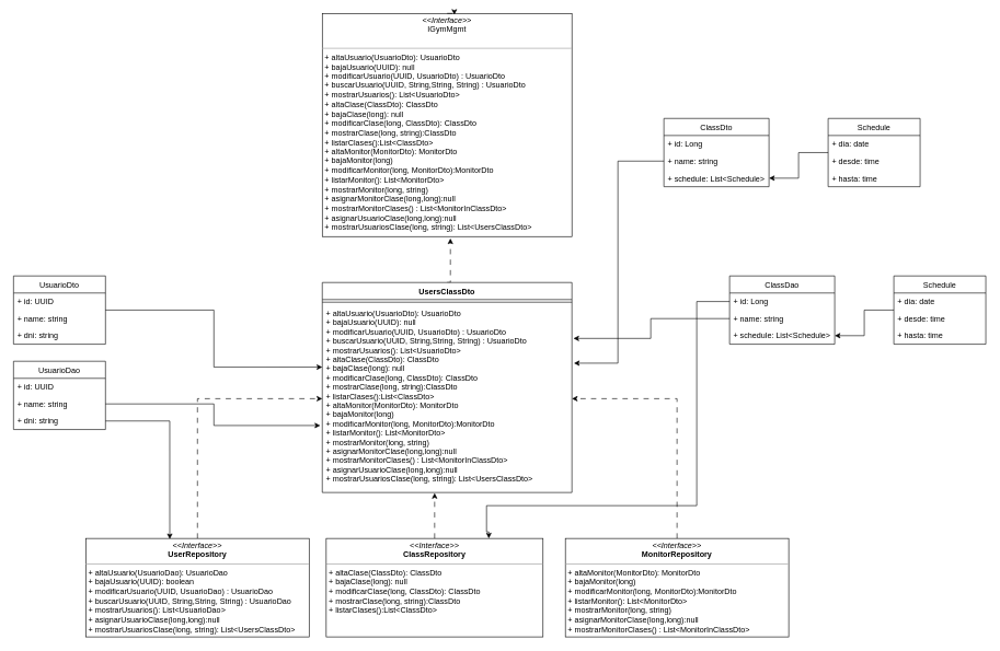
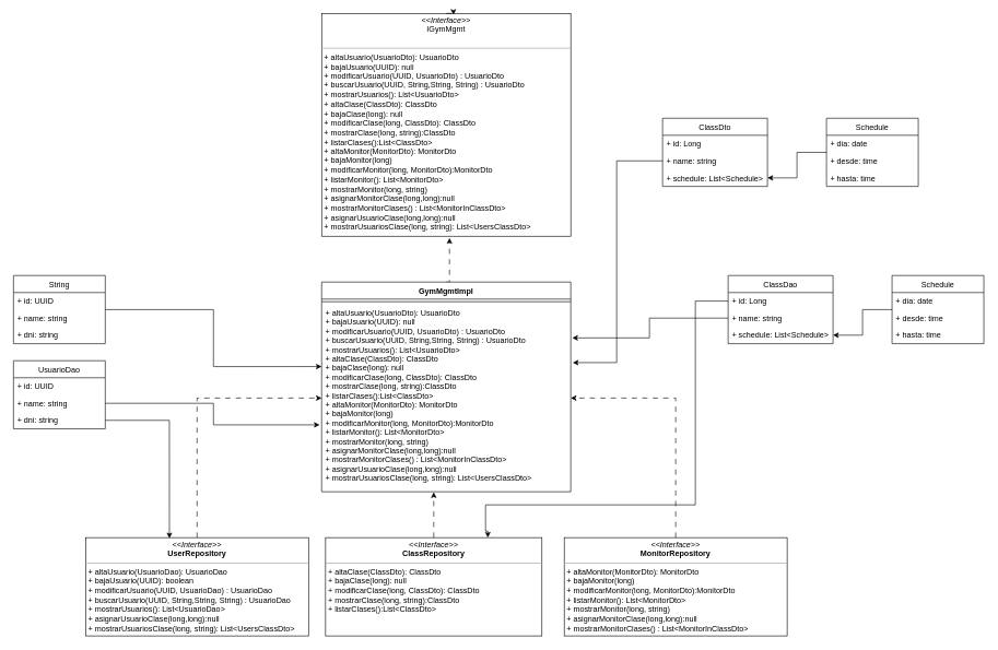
  <mxCell id="0" />
  <mxCell id="1" parent="0" />
  <mxCell id="2" value="" style="edgeStyle=orthogonalEdgeStyle;rounded=0;orthogonalLoop=1;jettySize=auto;html=1;dashed=1;dashPattern=8 8;entryX=0.5;entryY=1.01;entryDx=0;entryDy=0;exitX=0.5;exitY=0;exitDx=0;exitDy=0;entryPerimeter=0;" edge="1" parent="1" source="3"><mxGeometry relative="1" as="geometry"><mxPoint x="684" y="540" as="sourcePoint" /><mxPoint x="685" y="362.86" as="targetPoint" /><Array as="points"><mxPoint x="685" y="390" /><mxPoint x="685" y="390" /></Array></mxGeometry></mxCell>
- <mxCell id="3" value="UsersClassDto" style="swimlane;fontStyle=1;align=center;verticalAlign=top;childLayout=stackLayout;horizontal=1;startSize=26;horizontalStack=0;resizeParent=1;resizeParentMax=0;resizeLast=0;collapsible=1;marginBottom=0;" vertex="1" parent="1"><mxGeometry x="490" y="430" width="380" height="320" as="geometry"><mxRectangle x="450" y="-440" width="100" height="30" as="alternateBounds" /></mxGeometry></mxCell>
+ <mxCell id="3" value="GymMgmtImpl" style="swimlane;fontStyle=1;align=center;verticalAlign=top;childLayout=stackLayout;horizontal=1;startSize=26;horizontalStack=0;resizeParent=1;resizeParentMax=0;resizeLast=0;collapsible=1;marginBottom=0;" vertex="1" parent="1"><mxGeometry x="490" y="430" width="380" height="320" as="geometry"><mxRectangle x="450" y="-440" width="100" height="30" as="alternateBounds" /></mxGeometry></mxCell>
  <mxCell id="4" value="" style="line;strokeWidth=1;fillColor=none;align=left;verticalAlign=middle;spacingTop=-1;spacingLeft=3;spacingRight=3;rotatable=0;labelPosition=right;points=[];portConstraint=eastwest;strokeColor=inherit;" vertex="1" parent="3"><mxGeometry y="26" width="380" height="8" as="geometry" /></mxCell>
  <mxCell id="5" value="+ altaUsuario(UsuarioDto): UsuarioDto&#10;+ bajaUsuario(UUID): null&#10;+ modificarUsuario(UUID, UsuarioDto) : UsuarioDto&#10;+ buscarUsuario(UUID, String,String, String) : UsuarioDto&#10;+ mostrarUsuarios(): List&lt;UsuarioDto&gt;&#10;+ altaClase(ClassDto): ClassDto&#10;+ bajaClase(long): null&#10;+ modificarClase(long, ClassDto): ClassDto&#10;+ mostrarClase(long, string):ClassDto&#10;+ listarClases():List&lt;ClassDto&gt;&#10;+ altaMonitor(MonitorDto): MonitorDto&#10;+ bajaMonitor(long)&#10;+ modificarMonitor(long, MonitorDto):MonitorDto&#10;+ listarMonitor(): List&lt;MonitorDto&gt;&#10;+ mostrarMonitor(long, string)&#10;+ asignarMonitorClase(long,long):null&#10;+ mostrarMonitorClases() : List&lt;MonitorInClassDto&gt;&#10;+ asignarUsuarioClase(long,long):null&#10;+ mostrarUsuariosClase(long, string): List&lt;UsersClassDto&gt;" style="text;strokeColor=none;fillColor=none;align=left;verticalAlign=top;spacingLeft=4;spacingRight=4;overflow=hidden;rotatable=0;points=[[0,0.5],[1,0.5]];portConstraint=eastwest;" vertex="1" parent="3"><mxGeometry y="34" width="380" height="286" as="geometry" /></mxCell>
  <mxCell id="6" value="&lt;p style=&quot;margin:0px;margin-top:4px;text-align:center;&quot;&gt;&lt;i&gt;&amp;lt;&amp;lt;Interface&amp;gt;&amp;gt;&lt;/i&gt;&lt;br&gt;IGymMgmt&lt;br&gt;&lt;/p&gt;&lt;p style=&quot;margin:0px;margin-left:4px;&quot;&gt;&lt;br&gt;&lt;/p&gt;&lt;hr size=&quot;1&quot;&gt;&lt;p style=&quot;margin:0px;margin-left:4px;&quot;&gt;+ altaUsuario(UsuarioDto): UsuarioDto&lt;br style=&quot;border-color: var(--border-color); padding: 0px; margin: 0px;&quot;&gt;+ bajaUsuario(UUID): null&lt;br style=&quot;border-color: var(--border-color); padding: 0px; margin: 0px;&quot;&gt;+ modificarUsuario(UUID, UsuarioDto) : UsuarioDto&lt;br style=&quot;border-color: var(--border-color); padding: 0px; margin: 0px;&quot;&gt;+ buscarUsuario(UUID, String,String, String) : UsuarioDto&lt;br style=&quot;border-color: var(--border-color); padding: 0px; margin: 0px;&quot;&gt;+ mostrarUsuarios(): List&amp;lt;UsuarioDto&amp;gt;&lt;br style=&quot;border-color: var(--border-color); padding: 0px; margin: 0px;&quot;&gt;+ altaClase(ClassDto): ClassDto&lt;br style=&quot;border-color: var(--border-color); padding: 0px; margin: 0px;&quot;&gt;+ bajaClase(long): null&lt;br style=&quot;border-color: var(--border-color); padding: 0px; margin: 0px;&quot;&gt;+ modificarClase(long, ClassDto): ClassDto&lt;br style=&quot;border-color: var(--border-color); padding: 0px; margin: 0px;&quot;&gt;+ mostrarClase(long, string):ClassDto&lt;br style=&quot;border-color: var(--border-color); padding: 0px; margin: 0px;&quot;&gt;+ listarClases():List&amp;lt;ClassDto&amp;gt;&lt;br style=&quot;border-color: var(--border-color); padding: 0px; margin: 0px;&quot;&gt;+ altaMonitor(MonitorDto): MonitorDto&lt;br style=&quot;border-color: var(--border-color); padding: 0px; margin: 0px;&quot;&gt;+ bajaMonitor(long)&lt;br style=&quot;border-color: var(--border-color); padding: 0px; margin: 0px;&quot;&gt;+ modificarMonitor(long, MonitorDto):MonitorDto&lt;br style=&quot;border-color: var(--border-color); padding: 0px; margin: 0px;&quot;&gt;+ listarMonitor(): List&amp;lt;MonitorDto&amp;gt;&lt;br style=&quot;border-color: var(--border-color); padding: 0px; margin: 0px;&quot;&gt;+ mostrarMonitor(long, string)&lt;br style=&quot;border-color: var(--border-color); padding: 0px; margin: 0px;&quot;&gt;+ asignarMonitorClase(long,long):null&lt;br style=&quot;border-color: var(--border-color); padding: 0px; margin: 0px;&quot;&gt;+ mostrarMonitorClases() : List&amp;lt;MonitorInClassDto&amp;gt;&lt;br style=&quot;border-color: var(--border-color); padding: 0px; margin: 0px;&quot;&gt;+ asignarUsuarioClase(long,long):null&lt;br style=&quot;border-color: var(--border-color); padding: 0px; margin: 0px;&quot;&gt;+ mostrarUsuariosClase(long, string): List&amp;lt;UsersClassDto&amp;gt;&lt;br&gt;&lt;/p&gt;" style="verticalAlign=top;align=left;overflow=fill;fontSize=12;fontFamily=Helvetica;html=1;" vertex="1" parent="1"><mxGeometry x="490" y="20" width="380" height="340" as="geometry" /></mxCell>
  <mxCell id="7" style="edgeStyle=orthogonalEdgeStyle;rounded=0;orthogonalLoop=1;jettySize=auto;html=1;exitX=0.5;exitY=0;exitDx=0;exitDy=0;entryX=0.529;entryY=0.006;entryDx=0;entryDy=0;entryPerimeter=0;dashed=1;dashPattern=8 8;" edge="1" parent="1" source="6" target="6"><mxGeometry relative="1" as="geometry" /></mxCell>
  <mxCell id="8" style="edgeStyle=orthogonalEdgeStyle;rounded=0;orthogonalLoop=1;jettySize=auto;html=1;entryX=0;entryY=0.5;entryDx=0;entryDy=0;dashed=1;dashPattern=8 8;" edge="1" parent="1" source="9" target="5"><mxGeometry relative="1" as="geometry" /></mxCell>
  <mxCell id="9" value="&lt;p style=&quot;margin:0px;margin-top:4px;text-align:center;&quot;&gt;&lt;i&gt;&amp;lt;&amp;lt;Interface&amp;gt;&amp;gt;&lt;/i&gt;&lt;br&gt;&lt;b&gt;UserRepository&lt;/b&gt;&lt;/p&gt;&lt;hr size=&quot;1&quot;&gt;&lt;p style=&quot;margin:0px;margin-left:4px;&quot;&gt;&lt;/p&gt;&lt;p style=&quot;margin:0px;margin-left:4px;&quot;&gt;+ altaUsuario(UsuarioDao): UsuarioDao&lt;br style=&quot;border-color: var(--border-color); padding: 0px; margin: 0px;&quot;&gt;+ bajaUsuario(UUID): boolean&lt;br style=&quot;border-color: var(--border-color); padding: 0px; margin: 0px;&quot;&gt;+ modificarUsuario(UUID, UsuarioDao) : UsuarioDao&lt;br style=&quot;border-color: var(--border-color); padding: 0px; margin: 0px;&quot;&gt;+ buscarUsuario(UUID, String,String, String) : UsuarioDao&lt;br style=&quot;border-color: var(--border-color); padding: 0px; margin: 0px;&quot;&gt;+ mostrarUsuarios(): List&amp;lt;UsuarioDao&amp;gt;&lt;br&gt;&lt;/p&gt;&lt;p style=&quot;margin:0px;margin-left:4px;&quot;&gt;+ asignarUsuarioClase(long,long):null&lt;br style=&quot;border-color: var(--border-color); padding: 0px; margin: 0px;&quot;&gt;+ mostrarUsuariosClase(long, string): List&amp;lt;UsersClassDto&amp;gt;&lt;br&gt;&lt;/p&gt;" style="verticalAlign=top;align=left;overflow=fill;fontSize=12;fontFamily=Helvetica;html=1;" vertex="1" parent="1"><mxGeometry x="130" y="820" width="340" height="150" as="geometry" /></mxCell>
  <mxCell id="10" style="edgeStyle=orthogonalEdgeStyle;rounded=0;orthogonalLoop=1;jettySize=auto;html=1;dashed=1;dashPattern=8 8;entryX=0.45;entryY=1.003;entryDx=0;entryDy=0;entryPerimeter=0;" edge="1" parent="1" source="11" target="5"><mxGeometry relative="1" as="geometry"><mxPoint x="655" y="760" as="targetPoint" /></mxGeometry></mxCell>
  <mxCell id="11" value="&lt;p style=&quot;margin:0px;margin-top:4px;text-align:center;&quot;&gt;&lt;i&gt;&amp;lt;&amp;lt;Interface&amp;gt;&amp;gt;&lt;/i&gt;&lt;br&gt;&lt;b&gt;ClassRepository&lt;/b&gt;&lt;/p&gt;&lt;hr size=&quot;1&quot;&gt;&lt;p style=&quot;margin:0px;margin-left:4px;&quot;&gt;&lt;/p&gt;&lt;p style=&quot;margin:0px;margin-left:4px;&quot;&gt;+ altaClase(ClassDto): ClassDto&lt;br style=&quot;border-color: var(--border-color); padding: 0px; margin: 0px;&quot;&gt;+ bajaClase(long): null&lt;br style=&quot;border-color: var(--border-color); padding: 0px; margin: 0px;&quot;&gt;+ modificarClase(long, ClassDto): ClassDto&lt;br style=&quot;border-color: var(--border-color); padding: 0px; margin: 0px;&quot;&gt;+ mostrarClase(long, string):ClassDto&lt;br style=&quot;border-color: var(--border-color); padding: 0px; margin: 0px;&quot;&gt;+ listarClases():List&amp;lt;ClassDto&amp;gt;&lt;br&gt;&lt;/p&gt;" style="verticalAlign=top;align=left;overflow=fill;fontSize=12;fontFamily=Helvetica;html=1;" vertex="1" parent="1"><mxGeometry x="496" y="820" width="330" height="150" as="geometry" /></mxCell>
  <mxCell id="12" style="edgeStyle=orthogonalEdgeStyle;rounded=0;orthogonalLoop=1;jettySize=auto;html=1;dashed=1;dashPattern=8 8;" edge="1" parent="1" source="13" target="5"><mxGeometry relative="1" as="geometry" /></mxCell>
  <mxCell id="13" value="&lt;p style=&quot;margin:0px;margin-top:4px;text-align:center;&quot;&gt;&lt;i&gt;&amp;lt;&amp;lt;Interface&amp;gt;&amp;gt;&lt;/i&gt;&lt;br&gt;&lt;b&gt;MonitorRepository&lt;/b&gt;&lt;/p&gt;&lt;hr size=&quot;1&quot;&gt;&lt;p style=&quot;margin:0px;margin-left:4px;&quot;&gt;&lt;/p&gt;&lt;p style=&quot;margin:0px;margin-left:4px;&quot;&gt;+ altaMonitor(MonitorDto): MonitorDto&lt;br style=&quot;border-color: var(--border-color); padding: 0px; margin: 0px;&quot;&gt;+ bajaMonitor(long)&lt;br style=&quot;border-color: var(--border-color); padding: 0px; margin: 0px;&quot;&gt;+ modificarMonitor(long, MonitorDto):MonitorDto&lt;br style=&quot;border-color: var(--border-color); padding: 0px; margin: 0px;&quot;&gt;+ listarMonitor(): List&amp;lt;MonitorDto&amp;gt;&lt;br style=&quot;border-color: var(--border-color); padding: 0px; margin: 0px;&quot;&gt;+ mostrarMonitor(long, string)&lt;br style=&quot;border-color: var(--border-color); padding: 0px; margin: 0px;&quot;&gt;+ asignarMonitorClase(long,long):null&lt;br style=&quot;border-color: var(--border-color); padding: 0px; margin: 0px;&quot;&gt;+ mostrarMonitorClases() : List&amp;lt;MonitorInClassDto&amp;gt;&lt;br&gt;&lt;/p&gt;" style="verticalAlign=top;align=left;overflow=fill;fontSize=12;fontFamily=Helvetica;html=1;" vertex="1" parent="1"><mxGeometry x="860" y="820" width="340" height="150" as="geometry" /></mxCell>
  <mxCell id="14" style="edgeStyle=orthogonalEdgeStyle;rounded=0;orthogonalLoop=1;jettySize=auto;html=1;entryX=0;entryY=0.332;entryDx=0;entryDy=0;entryPerimeter=0;" edge="1" parent="1" source="15" target="5"><mxGeometry relative="1" as="geometry" /></mxCell>
- <mxCell id="15" value="UsuarioDto" style="swimlane;fontStyle=0;childLayout=stackLayout;horizontal=1;startSize=26;fillColor=none;horizontalStack=0;resizeParent=1;resizeParentMax=0;resizeLast=0;collapsible=1;marginBottom=0;" vertex="1" parent="1"><mxGeometry x="20" y="420" width="140" height="104" as="geometry" /></mxCell>
+ <mxCell id="15" value="String" style="swimlane;fontStyle=0;childLayout=stackLayout;horizontal=1;startSize=26;fillColor=none;horizontalStack=0;resizeParent=1;resizeParentMax=0;resizeLast=0;collapsible=1;marginBottom=0;" vertex="1" parent="1"><mxGeometry x="20" y="420" width="140" height="104" as="geometry" /></mxCell>
  <mxCell id="16" value="+ id: UUID" style="text;strokeColor=none;fillColor=none;align=left;verticalAlign=top;spacingLeft=4;spacingRight=4;overflow=hidden;rotatable=0;points=[[0,0.5],[1,0.5]];portConstraint=eastwest;" vertex="1" parent="15"><mxGeometry y="26" width="140" height="26" as="geometry" /></mxCell>
  <mxCell id="17" value="+ name: string" style="text;strokeColor=none;fillColor=none;align=left;verticalAlign=top;spacingLeft=4;spacingRight=4;overflow=hidden;rotatable=0;points=[[0,0.5],[1,0.5]];portConstraint=eastwest;" vertex="1" parent="15"><mxGeometry y="52" width="140" height="26" as="geometry" /></mxCell>
  <mxCell id="18" value="+ dni: string" style="text;strokeColor=none;fillColor=none;align=left;verticalAlign=top;spacingLeft=4;spacingRight=4;overflow=hidden;rotatable=0;points=[[0,0.5],[1,0.5]];portConstraint=eastwest;" vertex="1" parent="15"><mxGeometry y="78" width="140" height="26" as="geometry" /></mxCell>
  <mxCell id="19" value="UsuarioDao" style="swimlane;fontStyle=0;childLayout=stackLayout;horizontal=1;startSize=26;fillColor=none;horizontalStack=0;resizeParent=1;resizeParentMax=0;resizeLast=0;collapsible=1;marginBottom=0;" vertex="1" parent="1"><mxGeometry x="20" y="550" width="140" height="104" as="geometry" /></mxCell>
  <mxCell id="20" value="+ id: UUID" style="text;strokeColor=none;fillColor=none;align=left;verticalAlign=top;spacingLeft=4;spacingRight=4;overflow=hidden;rotatable=0;points=[[0,0.5],[1,0.5]];portConstraint=eastwest;" vertex="1" parent="19"><mxGeometry y="26" width="140" height="26" as="geometry" /></mxCell>
  <mxCell id="21" value="+ name: string" style="text;strokeColor=none;fillColor=none;align=left;verticalAlign=top;spacingLeft=4;spacingRight=4;overflow=hidden;rotatable=0;points=[[0,0.5],[1,0.5]];portConstraint=eastwest;" vertex="1" parent="19"><mxGeometry y="52" width="140" height="26" as="geometry" /></mxCell>
  <mxCell id="22" value="+ dni: string" style="text;strokeColor=none;fillColor=none;align=left;verticalAlign=top;spacingLeft=4;spacingRight=4;overflow=hidden;rotatable=0;points=[[0,0.5],[1,0.5]];portConstraint=eastwest;" vertex="1" parent="19"><mxGeometry y="78" width="140" height="26" as="geometry" /></mxCell>
  <mxCell id="23" style="edgeStyle=orthogonalEdgeStyle;rounded=0;orthogonalLoop=1;jettySize=auto;html=1;entryX=-0.008;entryY=0.643;entryDx=0;entryDy=0;entryPerimeter=0;" edge="1" parent="1" source="21" target="5"><mxGeometry relative="1" as="geometry" /></mxCell>
  <mxCell id="24" style="edgeStyle=orthogonalEdgeStyle;rounded=0;orthogonalLoop=1;jettySize=auto;html=1;entryX=0.376;entryY=0.007;entryDx=0;entryDy=0;entryPerimeter=0;" edge="1" parent="1" source="22" target="9"><mxGeometry relative="1" as="geometry" /></mxCell>
  <mxCell id="25" value="ClassDto" style="swimlane;fontStyle=0;childLayout=stackLayout;horizontal=1;startSize=26;fillColor=none;horizontalStack=0;resizeParent=1;resizeParentMax=0;resizeLast=0;collapsible=1;marginBottom=0;" vertex="1" parent="1"><mxGeometry x="1010" y="180" width="160" height="104" as="geometry" /></mxCell>
  <mxCell id="26" value="+ id: Long" style="text;strokeColor=none;fillColor=none;align=left;verticalAlign=top;spacingLeft=4;spacingRight=4;overflow=hidden;rotatable=0;points=[[0,0.5],[1,0.5]];portConstraint=eastwest;" vertex="1" parent="25"><mxGeometry y="26" width="160" height="26" as="geometry" /></mxCell>
  <mxCell id="27" value="+ name: string" style="text;strokeColor=none;fillColor=none;align=left;verticalAlign=top;spacingLeft=4;spacingRight=4;overflow=hidden;rotatable=0;points=[[0,0.5],[1,0.5]];portConstraint=eastwest;" vertex="1" parent="25"><mxGeometry y="52" width="160" height="26" as="geometry" /></mxCell>
  <mxCell id="28" value="+ schedule: List&lt;Schedule&gt;" style="text;strokeColor=none;fillColor=none;align=left;verticalAlign=top;spacingLeft=4;spacingRight=4;overflow=hidden;rotatable=0;points=[[0,0.5],[1,0.5]];portConstraint=eastwest;" vertex="1" parent="25"><mxGeometry y="78" width="160" height="26" as="geometry" /></mxCell>
  <mxCell id="29" style="edgeStyle=orthogonalEdgeStyle;rounded=0;orthogonalLoop=1;jettySize=auto;html=1;entryX=1;entryY=0.5;entryDx=0;entryDy=0;" edge="1" parent="1" source="30" target="28"><mxGeometry relative="1" as="geometry" /></mxCell>
  <mxCell id="30" value="Schedule" style="swimlane;fontStyle=0;childLayout=stackLayout;horizontal=1;startSize=26;fillColor=none;horizontalStack=0;resizeParent=1;resizeParentMax=0;resizeLast=0;collapsible=1;marginBottom=0;" vertex="1" parent="1"><mxGeometry x="1260" y="180" width="140" height="104" as="geometry" /></mxCell>
  <mxCell id="31" value="+ dia: date" style="text;strokeColor=none;fillColor=none;align=left;verticalAlign=top;spacingLeft=4;spacingRight=4;overflow=hidden;rotatable=0;points=[[0,0.5],[1,0.5]];portConstraint=eastwest;" vertex="1" parent="30"><mxGeometry y="26" width="140" height="26" as="geometry" /></mxCell>
  <mxCell id="32" value="+ desde: time" style="text;strokeColor=none;fillColor=none;align=left;verticalAlign=top;spacingLeft=4;spacingRight=4;overflow=hidden;rotatable=0;points=[[0,0.5],[1,0.5]];portConstraint=eastwest;" vertex="1" parent="30"><mxGeometry y="52" width="140" height="26" as="geometry" /></mxCell>
  <mxCell id="33" value="+ hasta: time" style="text;strokeColor=none;fillColor=none;align=left;verticalAlign=top;spacingLeft=4;spacingRight=4;overflow=hidden;rotatable=0;points=[[0,0.5],[1,0.5]];portConstraint=eastwest;" vertex="1" parent="30"><mxGeometry y="78" width="140" height="26" as="geometry" /></mxCell>
  <mxCell id="34" style="edgeStyle=orthogonalEdgeStyle;rounded=0;orthogonalLoop=1;jettySize=auto;html=1;entryX=1.008;entryY=0.311;entryDx=0;entryDy=0;entryPerimeter=0;" edge="1" parent="1" source="27" target="5"><mxGeometry relative="1" as="geometry" /></mxCell>
  <mxCell id="35" value="ClassDao" style="swimlane;fontStyle=0;childLayout=stackLayout;horizontal=1;startSize=26;fillColor=none;horizontalStack=0;resizeParent=1;resizeParentMax=0;resizeLast=0;collapsible=1;marginBottom=0;" vertex="1" parent="1"><mxGeometry x="1110" y="420" width="160" height="104" as="geometry" /></mxCell>
  <mxCell id="36" value="+ id: Long" style="text;strokeColor=none;fillColor=none;align=left;verticalAlign=top;spacingLeft=4;spacingRight=4;overflow=hidden;rotatable=0;points=[[0,0.5],[1,0.5]];portConstraint=eastwest;" vertex="1" parent="35"><mxGeometry y="26" width="160" height="26" as="geometry" /></mxCell>
  <mxCell id="37" value="+ name: string" style="text;strokeColor=none;fillColor=none;align=left;verticalAlign=top;spacingLeft=4;spacingRight=4;overflow=hidden;rotatable=0;points=[[0,0.5],[1,0.5]];portConstraint=eastwest;" vertex="1" parent="35"><mxGeometry y="52" width="160" height="26" as="geometry" /></mxCell>
  <mxCell id="38" value="+ schedule: List&lt;Schedule&gt;" style="text;strokeColor=none;fillColor=none;align=left;verticalAlign=top;spacingLeft=4;spacingRight=4;overflow=hidden;rotatable=0;points=[[0,0.5],[1,0.5]];portConstraint=eastwest;" vertex="1" parent="35"><mxGeometry y="78" width="160" height="26" as="geometry" /></mxCell>
  <mxCell id="39" style="edgeStyle=orthogonalEdgeStyle;rounded=0;orthogonalLoop=1;jettySize=auto;html=1;entryX=1;entryY=0.5;entryDx=0;entryDy=0;" edge="1" parent="1" source="40" target="38"><mxGeometry relative="1" as="geometry" /></mxCell>
  <mxCell id="40" value="Schedule" style="swimlane;fontStyle=0;childLayout=stackLayout;horizontal=1;startSize=26;fillColor=none;horizontalStack=0;resizeParent=1;resizeParentMax=0;resizeLast=0;collapsible=1;marginBottom=0;" vertex="1" parent="1"><mxGeometry x="1360" y="420" width="140" height="104" as="geometry" /></mxCell>
  <mxCell id="41" value="+ dia: date" style="text;strokeColor=none;fillColor=none;align=left;verticalAlign=top;spacingLeft=4;spacingRight=4;overflow=hidden;rotatable=0;points=[[0,0.5],[1,0.5]];portConstraint=eastwest;" vertex="1" parent="40"><mxGeometry y="26" width="140" height="26" as="geometry" /></mxCell>
  <mxCell id="42" value="+ desde: time" style="text;strokeColor=none;fillColor=none;align=left;verticalAlign=top;spacingLeft=4;spacingRight=4;overflow=hidden;rotatable=0;points=[[0,0.5],[1,0.5]];portConstraint=eastwest;" vertex="1" parent="40"><mxGeometry y="52" width="140" height="26" as="geometry" /></mxCell>
  <mxCell id="43" value="+ hasta: time" style="text;strokeColor=none;fillColor=none;align=left;verticalAlign=top;spacingLeft=4;spacingRight=4;overflow=hidden;rotatable=0;points=[[0,0.5],[1,0.5]];portConstraint=eastwest;" vertex="1" parent="40"><mxGeometry y="78" width="140" height="26" as="geometry" /></mxCell>
  <mxCell id="44" style="edgeStyle=orthogonalEdgeStyle;rounded=0;orthogonalLoop=1;jettySize=auto;html=1;entryX=1.006;entryY=0.179;entryDx=0;entryDy=0;entryPerimeter=0;" edge="1" parent="1" source="37" target="5"><mxGeometry relative="1" as="geometry" /></mxCell>
  <mxCell id="45" style="edgeStyle=orthogonalEdgeStyle;rounded=0;orthogonalLoop=1;jettySize=auto;html=1;exitX=0;exitY=0.5;exitDx=0;exitDy=0;entryX=0.75;entryY=0;entryDx=0;entryDy=0;" edge="1" parent="1" source="36" target="11"><mxGeometry relative="1" as="geometry"><Array as="points"><mxPoint x="1060" y="459" /><mxPoint x="1060" y="770" /><mxPoint x="740" y="770" /><mxPoint x="740" y="810" /><mxPoint x="743" y="810" /></Array></mxGeometry></mxCell>
